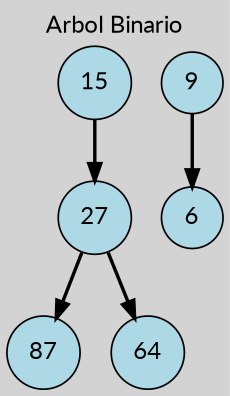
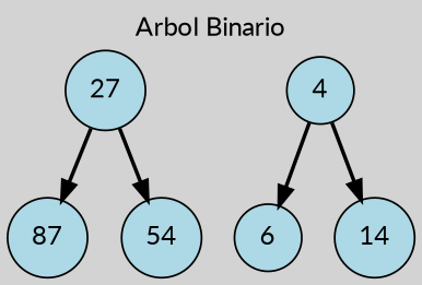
  digraph {
    bgcolor=lightgrey
    fontname=Lato
    label="Arbol Binario"
    labeljust=c
    labelloc=t
    rankdir=TB
    node [fillcolor=lightblue fontname=Lato shape=circle style=filled]
    edge [color=black fontname=Lato penwidth=2]
    n1 [label=27]
-   15
-   9
+   9 [label=4]
    6
+   14
    n6 [label=87]
-   64
+   64 [label=54]
    n1 -> n6
    n1 -> 64
-   15 -> n1
    9 -> 6
+   9 -> 14
  }
